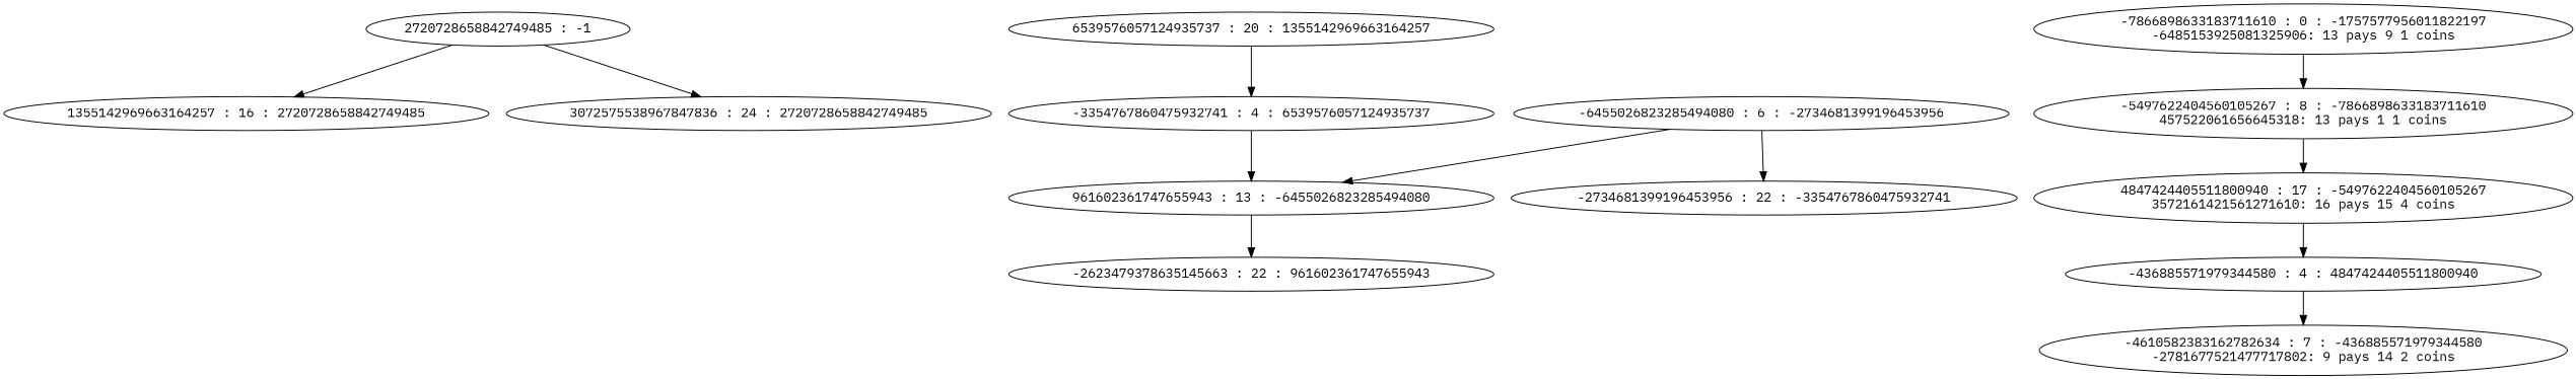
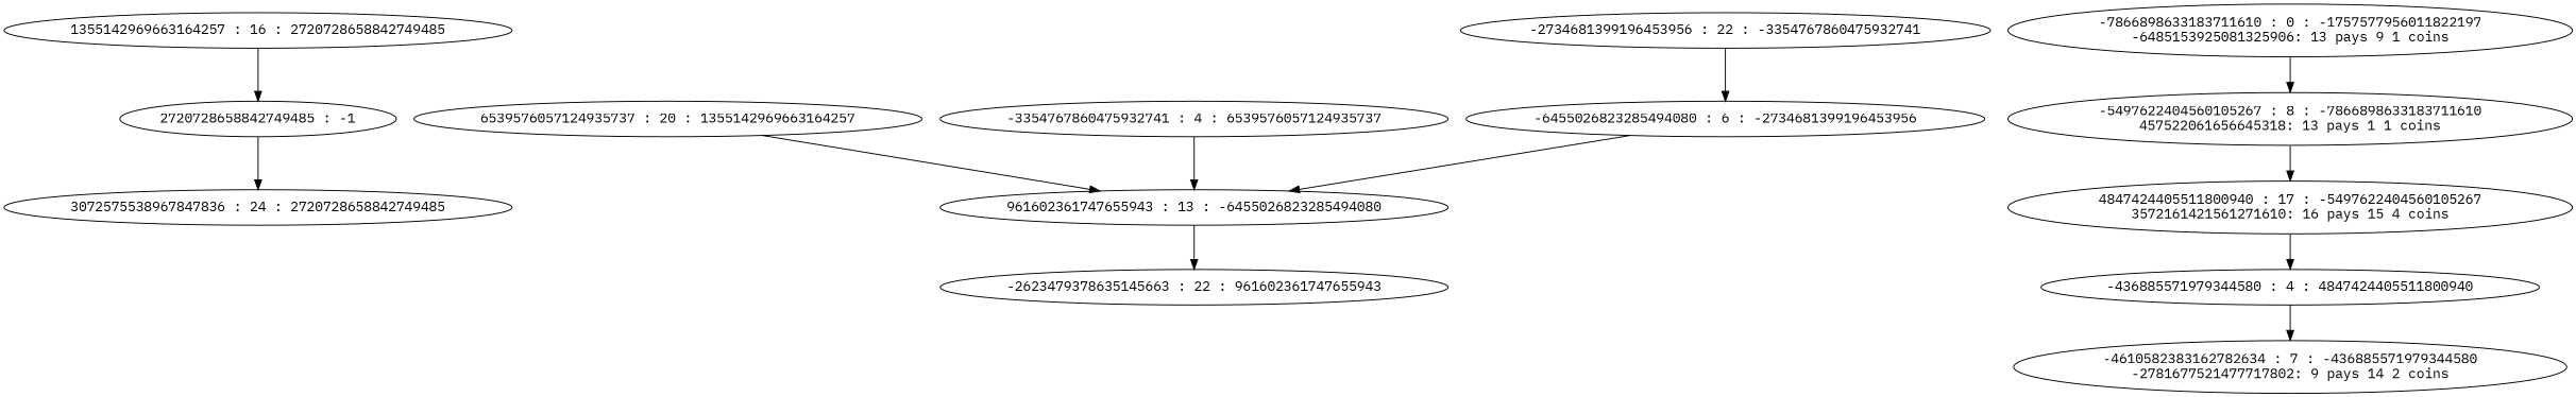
  digraph {
    fontname="IBM Plex Mono"
    node [fontname="IBM Plex Mono"]
    edge [fontname="IBM Plex Mono"]
    n1 [label="2720728658842749485 : -1"]
    n2 [label="1355142969663164257 : 16 : 2720728658842749485\n"]
    n3 [label="3072575538967847836 : 24 : 2720728658842749485\n"]
    n4 [label="6539576057124935737 : 20 : 1355142969663164257\n"]
    n5 [label="-3354767860475932741 : 4 : 6539576057124935737\n"]
    n6 [label="961602361747655943 : 13 : -6455026823285494080\n"]
    n7 [label="-2734681399196453956 : 22 : -3354767860475932741\n"]
    n8 [label="-6455026823285494080 : 6 : -2734681399196453956\n"]
    n9 [label="-2623479378635145663 : 22 : 961602361747655943\n"]
    n10 [label="-7866898633183711610 : 0 : -1757577956011822197\n-6485153925081325906: 13 pays 9 1 coins\n"]
    n11 [label="-5497622404560105267 : 8 : -7866898633183711610\n457522061656645318: 13 pays 1 1 coins\n"]
    n12 [label="4847424405511800940 : 17 : -5497622404560105267\n3572161421561271610: 16 pays 15 4 coins\n"]
    n13 [label="-436885571979344580 : 4 : 4847424405511800940\n"]
    n14 [label="-4610582383162782634 : 7 : -436885571979344580\n-2781677521477717802: 9 pays 14 2 coins\n"]
-   n1 -> n2
+   n2 -> n1
    n1 -> n3
-   n4 -> n5
+   n4 -> n6
    n5 -> n6
    n6 -> n9
-   n8 -> n7
+   n7 -> n8
    n8 -> n6
    n10 -> n11
    n11 -> n12
    n12 -> n13
    n13 -> n14
  }
